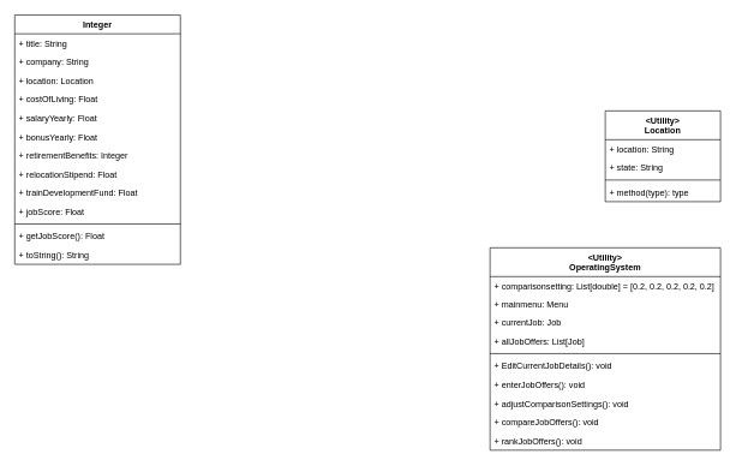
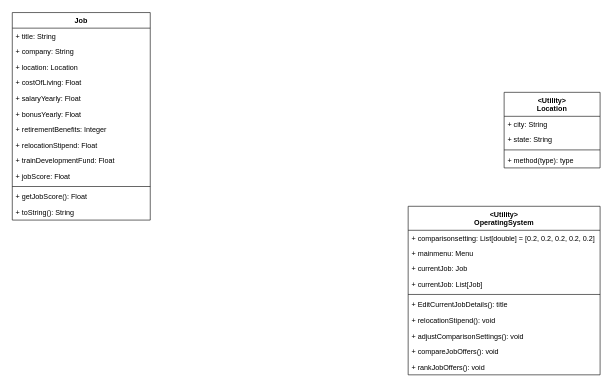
  <mxCell id="0" />
  <mxCell id="1" parent="0" />
  <mxCell id="2" value="&lt;Utility&gt; &#10;OperatingSystem" style="swimlane;fontStyle=1;align=center;verticalAlign=top;childLayout=stackLayout;horizontal=1;startSize=40;horizontalStack=0;resizeParent=1;resizeParentMax=0;resizeLast=0;collapsible=1;marginBottom=0;" parent="1" vertex="1"><mxGeometry x="680" y="343" width="320" height="281" as="geometry" /></mxCell>
  <mxCell id="3" value="+ comparisonsetting: List[double] = [0.2, 0.2, 0.2, 0.2, 0.2]" style="text;strokeColor=none;fillColor=none;align=left;verticalAlign=top;spacingLeft=4;spacingRight=4;overflow=hidden;rotatable=0;points=[[0,0.5],[1,0.5]];portConstraint=eastwest;" parent="2" vertex="1"><mxGeometry y="40" width="320" height="25" as="geometry" /></mxCell>
  <mxCell id="4" value="+ mainmenu: Menu" style="text;strokeColor=none;fillColor=none;align=left;verticalAlign=top;spacingLeft=4;spacingRight=4;overflow=hidden;rotatable=0;points=[[0,0.5],[1,0.5]];portConstraint=eastwest;" parent="2" vertex="1"><mxGeometry y="65" width="320" height="26" as="geometry" /></mxCell>
  <mxCell id="5" value="+ currentJob: Job" style="text;strokeColor=none;fillColor=none;align=left;verticalAlign=top;spacingLeft=4;spacingRight=4;overflow=hidden;rotatable=0;points=[[0,0.5],[1,0.5]];portConstraint=eastwest;" parent="2" vertex="1"><mxGeometry y="91" width="320" height="26" as="geometry" /></mxCell>
- <mxCell id="6" value="+ allJobOffers: List[Job]" style="text;strokeColor=none;fillColor=none;align=left;verticalAlign=top;spacingLeft=4;spacingRight=4;overflow=hidden;rotatable=0;points=[[0,0.5],[1,0.5]];portConstraint=eastwest;" parent="2" vertex="1"><mxGeometry y="117" width="320" height="26" as="geometry" /></mxCell>
+ <mxCell id="6" value="+ currentJob: List[Job]" style="text;strokeColor=none;fillColor=none;align=left;verticalAlign=top;spacingLeft=4;spacingRight=4;overflow=hidden;rotatable=0;points=[[0,0.5],[1,0.5]];portConstraint=eastwest;" parent="2" vertex="1"><mxGeometry y="117" width="320" height="26" as="geometry" /></mxCell>
  <mxCell id="7" value="" style="line;strokeWidth=1;fillColor=none;align=left;verticalAlign=middle;spacingTop=-1;spacingLeft=3;spacingRight=3;rotatable=0;labelPosition=right;points=[];portConstraint=eastwest;" parent="2" vertex="1"><mxGeometry y="143" width="320" height="8" as="geometry" /></mxCell>
- <mxCell id="8" value="+ EditCurrentJobDetails(): void&#10;" style="text;strokeColor=none;fillColor=none;align=left;verticalAlign=top;spacingLeft=4;spacingRight=4;overflow=hidden;rotatable=0;points=[[0,0.5],[1,0.5]];portConstraint=eastwest;" parent="2" vertex="1"><mxGeometry y="151" width="320" height="26" as="geometry" /></mxCell>
- <mxCell id="9" value="+ enterJobOffers(): void&#10;" style="text;strokeColor=none;fillColor=none;align=left;verticalAlign=top;spacingLeft=4;spacingRight=4;overflow=hidden;rotatable=0;points=[[0,0.5],[1,0.5]];portConstraint=eastwest;" parent="2" vertex="1"><mxGeometry y="177" width="320" height="26" as="geometry" /></mxCell>
+ <mxCell id="8" value="+ EditCurrentJobDetails(): title&#10;" style="text;strokeColor=none;fillColor=none;align=left;verticalAlign=top;spacingLeft=4;spacingRight=4;overflow=hidden;rotatable=0;points=[[0,0.5],[1,0.5]];portConstraint=eastwest;" parent="2" vertex="1"><mxGeometry y="151" width="320" height="26" as="geometry" /></mxCell>
+ <mxCell id="9" value="+ relocationStipend(): void&#10;" style="text;strokeColor=none;fillColor=none;align=left;verticalAlign=top;spacingLeft=4;spacingRight=4;overflow=hidden;rotatable=0;points=[[0,0.5],[1,0.5]];portConstraint=eastwest;" parent="2" vertex="1"><mxGeometry y="177" width="320" height="26" as="geometry" /></mxCell>
  <mxCell id="10" value="+ adjustComparisonSettings(): void&#10;" style="text;strokeColor=none;fillColor=none;align=left;verticalAlign=top;spacingLeft=4;spacingRight=4;overflow=hidden;rotatable=0;points=[[0,0.5],[1,0.5]];portConstraint=eastwest;" parent="2" vertex="1"><mxGeometry y="203" width="320" height="26" as="geometry" /></mxCell>
  <mxCell id="11" value="+ compareJobOffers(): void&#10;" style="text;strokeColor=none;fillColor=none;align=left;verticalAlign=top;spacingLeft=4;spacingRight=4;overflow=hidden;rotatable=0;points=[[0,0.5],[1,0.5]];portConstraint=eastwest;" parent="2" vertex="1"><mxGeometry y="229" width="320" height="26" as="geometry" /></mxCell>
  <mxCell id="12" value="+ rankJobOffers(): void" style="text;strokeColor=none;fillColor=none;align=left;verticalAlign=top;spacingLeft=4;spacingRight=4;overflow=hidden;rotatable=0;points=[[0,0.5],[1,0.5]];portConstraint=eastwest;" vertex="1" parent="2"><mxGeometry y="255" width="320" height="26" as="geometry" /></mxCell>
  <mxCell id="13" value="&lt;Utility&gt; &#10;Location" style="swimlane;fontStyle=1;align=center;verticalAlign=top;childLayout=stackLayout;horizontal=1;startSize=40;horizontalStack=0;resizeParent=1;resizeParentMax=0;resizeLast=0;collapsible=1;marginBottom=0;" parent="1" vertex="1"><mxGeometry x="840" y="153" width="160" height="126" as="geometry" /></mxCell>
- <mxCell id="14" value="+ location: String" style="text;strokeColor=none;fillColor=none;align=left;verticalAlign=top;spacingLeft=4;spacingRight=4;overflow=hidden;rotatable=0;points=[[0,0.5],[1,0.5]];portConstraint=eastwest;" parent="13" vertex="1"><mxGeometry y="40" width="160" height="26" as="geometry" /></mxCell>
+ <mxCell id="14" value="+ city: String" style="text;strokeColor=none;fillColor=none;align=left;verticalAlign=top;spacingLeft=4;spacingRight=4;overflow=hidden;rotatable=0;points=[[0,0.5],[1,0.5]];portConstraint=eastwest;" parent="13" vertex="1"><mxGeometry y="40" width="160" height="26" as="geometry" /></mxCell>
  <mxCell id="15" value="+ state: String" style="text;strokeColor=none;fillColor=none;align=left;verticalAlign=top;spacingLeft=4;spacingRight=4;overflow=hidden;rotatable=0;points=[[0,0.5],[1,0.5]];portConstraint=eastwest;" parent="13" vertex="1"><mxGeometry y="66" width="160" height="26" as="geometry" /></mxCell>
  <mxCell id="16" value="" style="line;strokeWidth=1;fillColor=none;align=left;verticalAlign=middle;spacingTop=-1;spacingLeft=3;spacingRight=3;rotatable=0;labelPosition=right;points=[];portConstraint=eastwest;" parent="13" vertex="1"><mxGeometry y="92" width="160" height="8" as="geometry" /></mxCell>
  <mxCell id="17" value="+ method(type): type" style="text;strokeColor=none;fillColor=none;align=left;verticalAlign=top;spacingLeft=4;spacingRight=4;overflow=hidden;rotatable=0;points=[[0,0.5],[1,0.5]];portConstraint=eastwest;" parent="13" vertex="1"><mxGeometry y="100" width="160" height="26" as="geometry" /></mxCell>
- <mxCell id="18" value="Integer" style="swimlane;fontStyle=1;align=center;verticalAlign=top;childLayout=stackLayout;horizontal=1;startSize=26;horizontalStack=0;resizeParent=1;resizeParentMax=0;resizeLast=0;collapsible=1;marginBottom=0;" parent="1" vertex="1"><mxGeometry x="20" y="20" width="230" height="346" as="geometry" /></mxCell>
+ <mxCell id="18" value="Job" style="swimlane;fontStyle=1;align=center;verticalAlign=top;childLayout=stackLayout;horizontal=1;startSize=26;horizontalStack=0;resizeParent=1;resizeParentMax=0;resizeLast=0;collapsible=1;marginBottom=0;" parent="1" vertex="1"><mxGeometry x="20" y="20" width="230" height="346" as="geometry" /></mxCell>
  <mxCell id="19" value="+ title: String" style="text;strokeColor=none;fillColor=none;align=left;verticalAlign=top;spacingLeft=4;spacingRight=4;overflow=hidden;rotatable=0;points=[[0,0.5],[1,0.5]];portConstraint=eastwest;" parent="18" vertex="1"><mxGeometry y="26" width="230" height="26" as="geometry" /></mxCell>
  <mxCell id="20" value="+ company: String" style="text;strokeColor=none;fillColor=none;align=left;verticalAlign=top;spacingLeft=4;spacingRight=4;overflow=hidden;rotatable=0;points=[[0,0.5],[1,0.5]];portConstraint=eastwest;" parent="18" vertex="1"><mxGeometry y="52" width="230" height="26" as="geometry" /></mxCell>
  <mxCell id="21" value="+ location: Location" style="text;strokeColor=none;fillColor=none;align=left;verticalAlign=top;spacingLeft=4;spacingRight=4;overflow=hidden;rotatable=0;points=[[0,0.5],[1,0.5]];portConstraint=eastwest;" parent="18" vertex="1"><mxGeometry y="78" width="230" height="26" as="geometry" /></mxCell>
  <mxCell id="22" value="+ costOfLiving: Float" style="text;strokeColor=none;fillColor=none;align=left;verticalAlign=top;spacingLeft=4;spacingRight=4;overflow=hidden;rotatable=0;points=[[0,0.5],[1,0.5]];portConstraint=eastwest;" parent="18" vertex="1"><mxGeometry y="104" width="230" height="26" as="geometry" /></mxCell>
  <mxCell id="23" value="+ salaryYearly: Float" style="text;strokeColor=none;fillColor=none;align=left;verticalAlign=top;spacingLeft=4;spacingRight=4;overflow=hidden;rotatable=0;points=[[0,0.5],[1,0.5]];portConstraint=eastwest;" parent="18" vertex="1"><mxGeometry y="130" width="230" height="26" as="geometry" /></mxCell>
  <mxCell id="24" value="+ bonusYearly: Float" style="text;strokeColor=none;fillColor=none;align=left;verticalAlign=top;spacingLeft=4;spacingRight=4;overflow=hidden;rotatable=0;points=[[0,0.5],[1,0.5]];portConstraint=eastwest;" parent="18" vertex="1"><mxGeometry y="156" width="230" height="26" as="geometry" /></mxCell>
  <mxCell id="25" value="+ retirementBenefits: Integer" style="text;strokeColor=none;fillColor=none;align=left;verticalAlign=top;spacingLeft=4;spacingRight=4;overflow=hidden;rotatable=0;points=[[0,0.5],[1,0.5]];portConstraint=eastwest;" parent="18" vertex="1"><mxGeometry y="182" width="230" height="26" as="geometry" /></mxCell>
  <mxCell id="26" value="+ relocationStipend: Float" style="text;strokeColor=none;fillColor=none;align=left;verticalAlign=top;spacingLeft=4;spacingRight=4;overflow=hidden;rotatable=0;points=[[0,0.5],[1,0.5]];portConstraint=eastwest;" parent="18" vertex="1"><mxGeometry y="208" width="230" height="26" as="geometry" /></mxCell>
  <mxCell id="27" value="+ trainDevelopmentFund: Float" style="text;strokeColor=none;fillColor=none;align=left;verticalAlign=top;spacingLeft=4;spacingRight=4;overflow=hidden;rotatable=0;points=[[0,0.5],[1,0.5]];portConstraint=eastwest;" parent="18" vertex="1"><mxGeometry y="234" width="230" height="26" as="geometry" /></mxCell>
  <mxCell id="28" value="+ jobScore: Float" style="text;strokeColor=none;fillColor=none;align=left;verticalAlign=top;spacingLeft=4;spacingRight=4;overflow=hidden;rotatable=0;points=[[0,0.5],[1,0.5]];portConstraint=eastwest;" parent="18" vertex="1"><mxGeometry y="260" width="230" height="26" as="geometry" /></mxCell>
  <mxCell id="29" value="" style="line;strokeWidth=1;fillColor=none;align=left;verticalAlign=middle;spacingTop=-1;spacingLeft=3;spacingRight=3;rotatable=0;labelPosition=right;points=[];portConstraint=eastwest;" parent="18" vertex="1"><mxGeometry y="286" width="230" height="8" as="geometry" /></mxCell>
  <mxCell id="30" value="+ getJobScore(): Float" style="text;strokeColor=none;fillColor=none;align=left;verticalAlign=top;spacingLeft=4;spacingRight=4;overflow=hidden;rotatable=0;points=[[0,0.5],[1,0.5]];portConstraint=eastwest;" parent="18" vertex="1"><mxGeometry y="294" width="230" height="26" as="geometry" /></mxCell>
  <mxCell id="31" value="+ toString(): String" style="text;strokeColor=none;fillColor=none;align=left;verticalAlign=top;spacingLeft=4;spacingRight=4;overflow=hidden;rotatable=0;points=[[0,0.5],[1,0.5]];portConstraint=eastwest;" parent="18" vertex="1"><mxGeometry y="320" width="230" height="26" as="geometry" /></mxCell>
